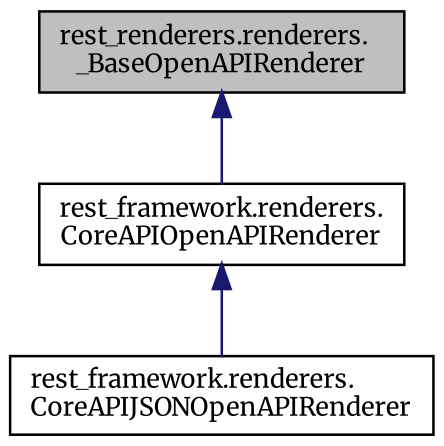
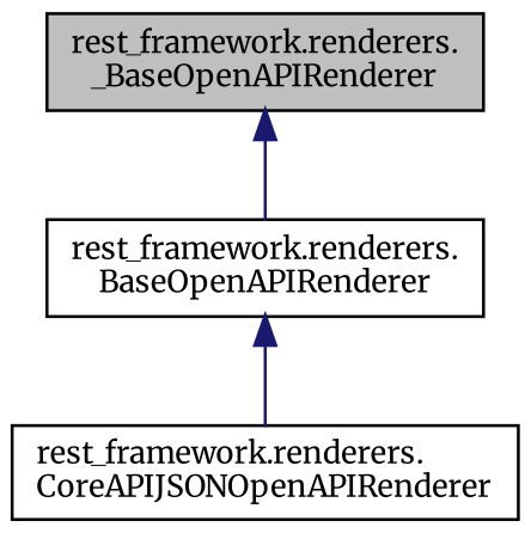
  digraph {
    fontname=Merriweather
    rankdir=TB
    node [color=black fillcolor=white fontname=Merriweather fontsize=10 shape=record style=filled]
    edge [color=midnightblue dir=back fontname=Merriweather fontsize=10 labelfontname=Helvetica labelfontsize=10 style=solid]
-   n1 [fillcolor=grey75 fontcolor=black height=0.2 label="rest_renderers.renderers.\l_BaseOpenAPIRenderer" width=0.4]
-   n2 [height=0.2 label="rest_framework.renderers.\lCoreAPIOpenAPIRenderer" width=0.4]
+   n1 [fillcolor=grey75 fontcolor=black height=0.2 label="rest_framework.renderers.\l_BaseOpenAPIRenderer" width=0.4]
+   n2 [height=0.2 label="rest_framework.renderers.\lBaseOpenAPIRenderer" width=0.4]
    n3 [height=0.2 label="rest_framework.renderers.\lCoreAPIJSONOpenAPIRenderer" width=0.4]
    n1 -> n2
    n2 -> n3
  }
